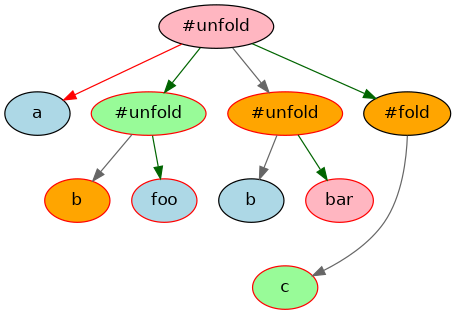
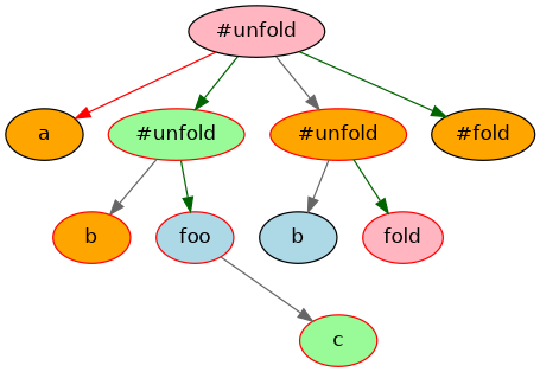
  digraph {
    fontname="DejaVu Sans"
    node [color=red fillcolor=lightblue fontname="DejaVu Sans" style=filled]
    edge [color=darkgreen fontname="DejaVu Sans"]
    n1 [color=black fillcolor=lightpink label="#unfold"]
-   a [color=black]
+   a [color=black fillcolor=orange]
    n3 [fillcolor=palegreen label="#unfold"]
    n4 [fillcolor=orange label="#unfold"]
    n5 [color=black fillcolor=orange label="#fold"]
    b [fillcolor=orange]
    foo
    n8 [color=black label=b]
-   bar [fillcolor=lightpink]
+   bar [fillcolor=lightpink label=fold]
    c [fillcolor=palegreen]
    n1 -> a [color=red]
    n1 -> n3
    n1 -> n4 [color=gray40]
    n1 -> n5
    n3 -> b [color=gray40]
    n3 -> foo
    n4 -> n8 [color=gray40]
    n4 -> bar
-   n5 -> c [color=gray40]
+   foo -> c [color=gray40]
  }
